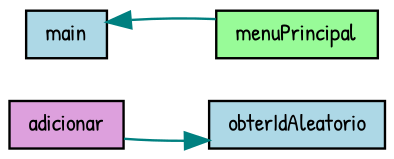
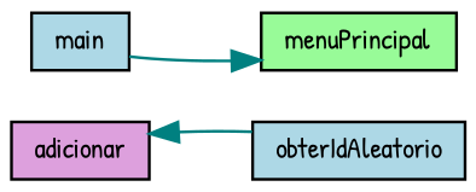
  digraph {
    fontname="Patrick Hand"
    rankdir=RL
    node [color=black fillcolor=lightblue fontname="Patrick Hand" fontsize=10 shape=record style=filled]
    edge [color=teal dir=back fontname="Patrick Hand" fontsize=10 labelfontname=Helvetica labelfontsize=10 style=solid]
    n1 [fontcolor=black height=0.2 label=obterIdAleatorio width=0.4]
    n2 [fillcolor=plum height=0.2 label=adicionar width=0.4]
    n3 [fillcolor=palegreen height=0.2 label=menuPrincipal width=0.4]
    n4 [height=0.2 label=main width=0.4]
-   n1 -> n2
-   n4 -> n3
+   n2 -> n1
+   n3 -> n4
  }
